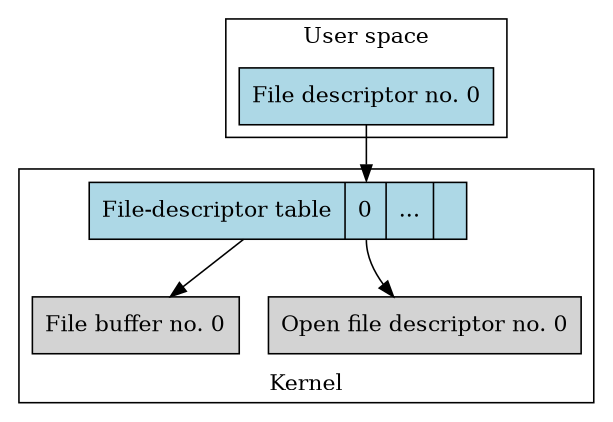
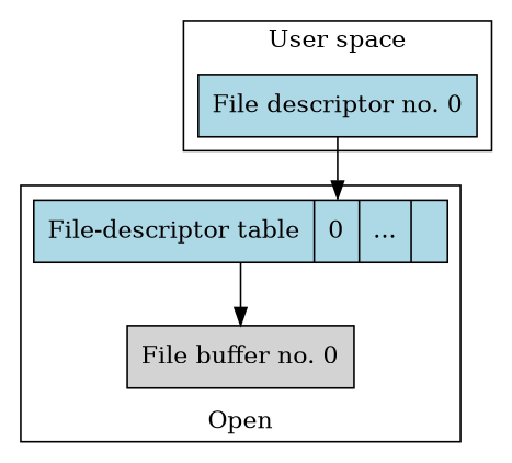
  strict digraph {
    node [shape=box style=filled]
    n1 [fillcolor=lightblue label="File descriptor no. 0"]
    n2 [fillcolor=lightblue label="File-descriptor table | <fd0> 0 | ... |" shape=record]
-   n3 [label="Open file descriptor no. 0"]
    n4 [label="File buffer no. 0"]
    subgraph cluster_1 {
      label="User space"
      n1
    }
    subgraph cluster_2 {
-     label=Kernel
+     label=Open
      labelloc=b
      n2
-     n3
      n4
    }
    n1 -> n2 [headport=fd0]
-   n2 -> n3 [tailport=fd0]
    n2 -> n4
  }
